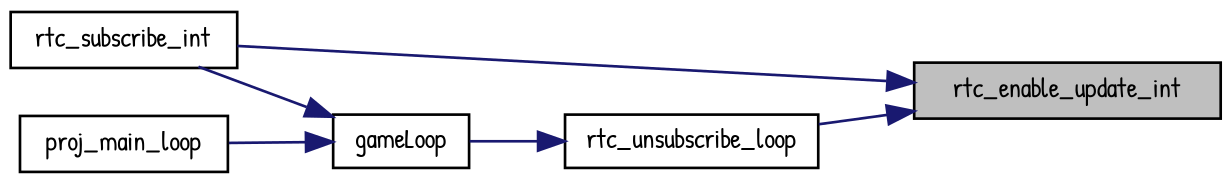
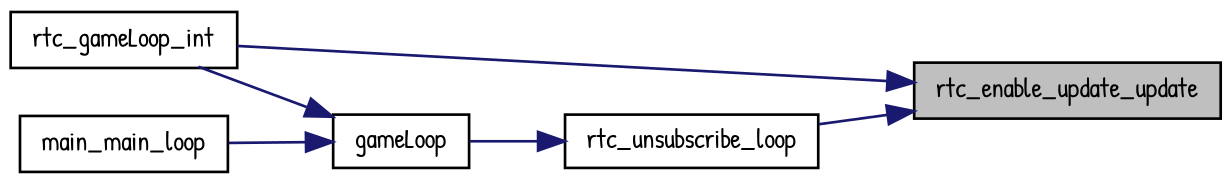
  digraph {
    fontname="Patrick Hand"
    rankdir=RL
    node [color=black fillcolor=white fontname="Patrick Hand" fontsize=10 shape=record style=filled]
    edge [color=midnightblue dir=back fontname="Patrick Hand" fontsize=10 labelfontname=Helvetica labelfontsize=10 style=solid]
-   n1 [fillcolor=grey75 fontcolor=black height=0.2 label=rtc_enable_update_int width=0.4]
-   n2 [height=0.2 label=rtc_subscribe_int width=0.4]
+   n1 [fillcolor=grey75 fontcolor=black height=0.2 label=rtc_enable_update_update width=0.4]
+   n2 [height=0.2 label=rtc_gameLoop_int width=0.4]
    n3 [height=0.2 label=rtc_unsubscribe_loop width=0.4]
    n4 [height=0.2 label=gameLoop width=0.4]
-   n5 [height=0.2 label=proj_main_loop width=0.4]
+   n5 [height=0.2 label=main_main_loop width=0.4]
    n1 -> n2
    n1 -> n3
    n3 -> n4
    n4 -> n2
    n4 -> n5
  }
